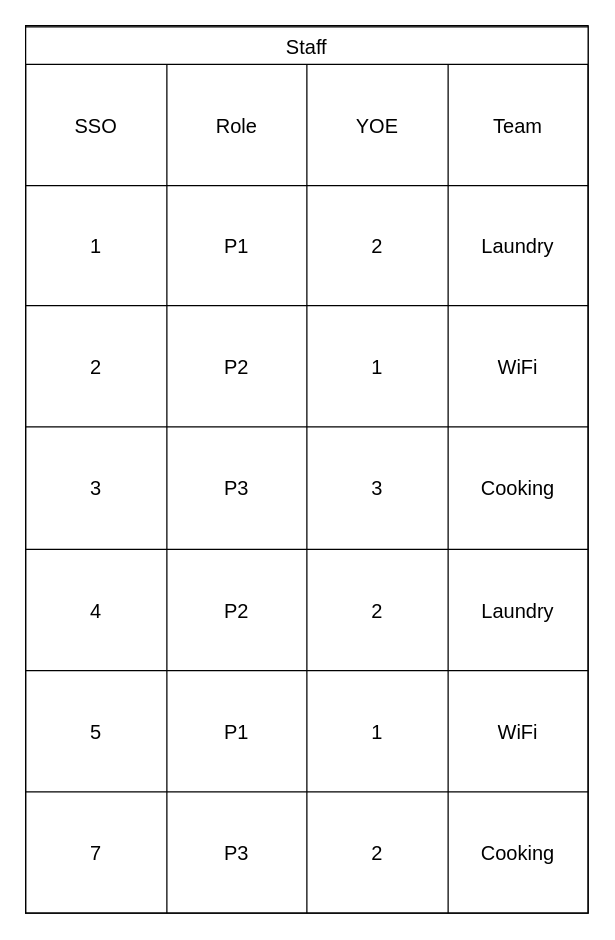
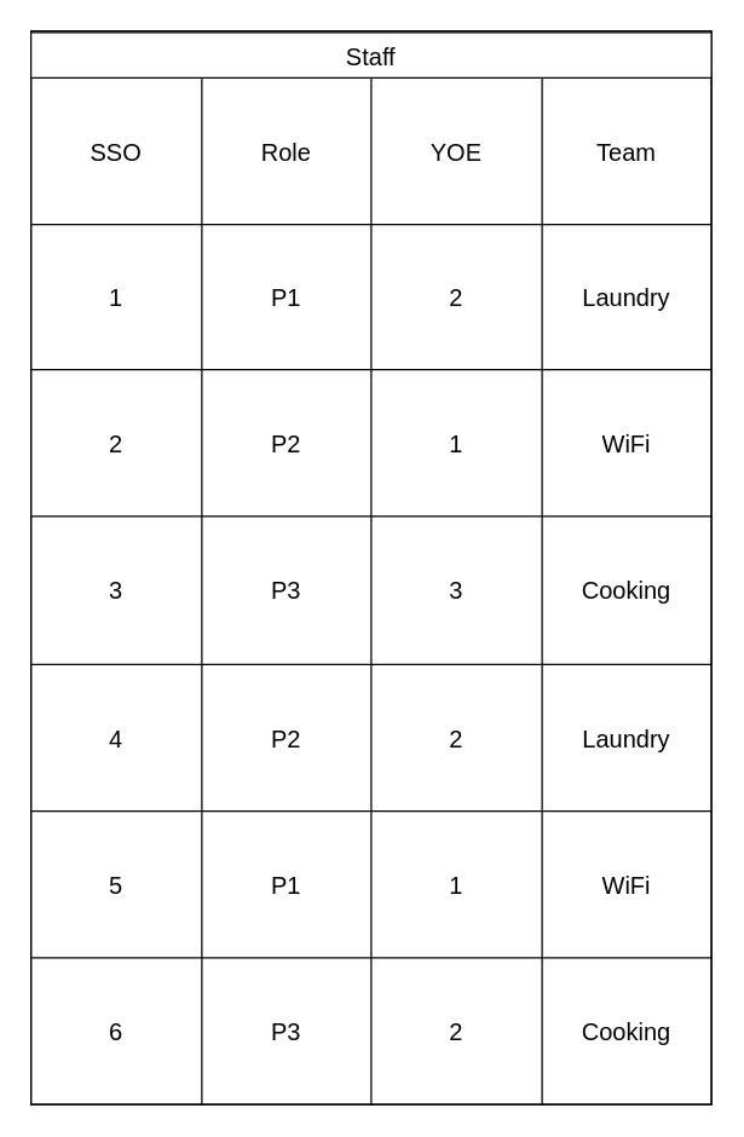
  <mxCell id="0" />
  <mxCell id="1" parent="0" />
  <mxCell id="2" value="" style="group" vertex="1" connectable="0" parent="1"><mxGeometry x="20" y="20" width="450" height="710" as="geometry" /></mxCell>
  <mxCell id="3" value="" style="rounded=0;whiteSpace=wrap;html=1;" vertex="1" parent="2"><mxGeometry width="450" height="710" as="geometry" /></mxCell>
  <mxCell id="4" value="Staff" style="shape=table;startSize=30;container=1;collapsible=0;childLayout=tableLayout;strokeColor=default;fontSize=16;" vertex="1" parent="2"><mxGeometry y="1" width="450" height="709" as="geometry" /></mxCell>
  <mxCell id="5" value="" style="shape=tableRow;horizontal=0;startSize=0;swimlaneHead=0;swimlaneBody=0;strokeColor=inherit;top=0;left=0;bottom=0;right=0;collapsible=0;dropTarget=0;fillColor=none;points=[[0,0.5],[1,0.5]];portConstraint=eastwest;fontSize=16;" vertex="1" parent="4"><mxGeometry y="30" width="450" height="97" as="geometry" /></mxCell>
  <mxCell id="6" value="SSO" style="shape=partialRectangle;html=1;whiteSpace=wrap;connectable=0;strokeColor=inherit;overflow=hidden;fillColor=none;top=0;left=0;bottom=0;right=0;pointerEvents=1;fontSize=16;" vertex="1" parent="5"><mxGeometry width="113" height="97" as="geometry"><mxRectangle width="113" height="97" as="alternateBounds" /></mxGeometry></mxCell>
  <mxCell id="7" value="Role" style="shape=partialRectangle;html=1;whiteSpace=wrap;connectable=0;strokeColor=inherit;overflow=hidden;fillColor=none;top=0;left=0;bottom=0;right=0;pointerEvents=1;fontSize=16;" vertex="1" parent="5"><mxGeometry x="113" width="112" height="97" as="geometry"><mxRectangle width="112" height="97" as="alternateBounds" /></mxGeometry></mxCell>
  <mxCell id="8" value="YOE" style="shape=partialRectangle;html=1;whiteSpace=wrap;connectable=0;strokeColor=inherit;overflow=hidden;fillColor=none;top=0;left=0;bottom=0;right=0;pointerEvents=1;fontSize=16;" vertex="1" parent="5"><mxGeometry x="225" width="113" height="97" as="geometry"><mxRectangle width="113" height="97" as="alternateBounds" /></mxGeometry></mxCell>
  <mxCell id="9" value="Team" style="shape=partialRectangle;html=1;whiteSpace=wrap;connectable=0;strokeColor=inherit;overflow=hidden;fillColor=none;top=0;left=0;bottom=0;right=0;pointerEvents=1;fontSize=16;" vertex="1" parent="5"><mxGeometry x="338" width="112" height="97" as="geometry"><mxRectangle width="112" height="97" as="alternateBounds" /></mxGeometry></mxCell>
  <mxCell id="10" value="" style="shape=tableRow;horizontal=0;startSize=0;swimlaneHead=0;swimlaneBody=0;strokeColor=inherit;top=0;left=0;bottom=0;right=0;collapsible=0;dropTarget=0;fillColor=none;points=[[0,0.5],[1,0.5]];portConstraint=eastwest;fontSize=16;" vertex="1" parent="4"><mxGeometry y="127" width="450" height="96" as="geometry" /></mxCell>
  <mxCell id="11" value="1" style="shape=partialRectangle;html=1;whiteSpace=wrap;connectable=0;strokeColor=inherit;overflow=hidden;fillColor=none;top=0;left=0;bottom=0;right=0;pointerEvents=1;fontSize=16;" vertex="1" parent="10"><mxGeometry width="113" height="96" as="geometry"><mxRectangle width="113" height="96" as="alternateBounds" /></mxGeometry></mxCell>
  <mxCell id="12" value="P1" style="shape=partialRectangle;html=1;whiteSpace=wrap;connectable=0;strokeColor=inherit;overflow=hidden;fillColor=none;top=0;left=0;bottom=0;right=0;pointerEvents=1;fontSize=16;" vertex="1" parent="10"><mxGeometry x="113" width="112" height="96" as="geometry"><mxRectangle width="112" height="96" as="alternateBounds" /></mxGeometry></mxCell>
  <mxCell id="13" value="2" style="shape=partialRectangle;html=1;whiteSpace=wrap;connectable=0;strokeColor=inherit;overflow=hidden;fillColor=none;top=0;left=0;bottom=0;right=0;pointerEvents=1;fontSize=16;" vertex="1" parent="10"><mxGeometry x="225" width="113" height="96" as="geometry"><mxRectangle width="113" height="96" as="alternateBounds" /></mxGeometry></mxCell>
  <mxCell id="14" value="Laundry" style="shape=partialRectangle;html=1;whiteSpace=wrap;connectable=0;strokeColor=inherit;overflow=hidden;fillColor=none;top=0;left=0;bottom=0;right=0;pointerEvents=1;fontSize=16;" vertex="1" parent="10"><mxGeometry x="338" width="112" height="96" as="geometry"><mxRectangle width="112" height="96" as="alternateBounds" /></mxGeometry></mxCell>
  <mxCell id="15" value="" style="shape=tableRow;horizontal=0;startSize=0;swimlaneHead=0;swimlaneBody=0;strokeColor=inherit;top=0;left=0;bottom=0;right=0;collapsible=0;dropTarget=0;fillColor=none;points=[[0,0.5],[1,0.5]];portConstraint=eastwest;fontSize=16;" vertex="1" parent="4"><mxGeometry y="223" width="450" height="97" as="geometry" /></mxCell>
  <mxCell id="16" value="2" style="shape=partialRectangle;html=1;whiteSpace=wrap;connectable=0;strokeColor=inherit;overflow=hidden;fillColor=none;top=0;left=0;bottom=0;right=0;pointerEvents=1;fontSize=16;" vertex="1" parent="15"><mxGeometry width="113" height="97" as="geometry"><mxRectangle width="113" height="97" as="alternateBounds" /></mxGeometry></mxCell>
  <mxCell id="17" value="P2" style="shape=partialRectangle;html=1;whiteSpace=wrap;connectable=0;strokeColor=inherit;overflow=hidden;fillColor=none;top=0;left=0;bottom=0;right=0;pointerEvents=1;fontSize=16;" vertex="1" parent="15"><mxGeometry x="113" width="112" height="97" as="geometry"><mxRectangle width="112" height="97" as="alternateBounds" /></mxGeometry></mxCell>
  <mxCell id="18" value="1" style="shape=partialRectangle;html=1;whiteSpace=wrap;connectable=0;strokeColor=inherit;overflow=hidden;fillColor=none;top=0;left=0;bottom=0;right=0;pointerEvents=1;fontSize=16;" vertex="1" parent="15"><mxGeometry x="225" width="113" height="97" as="geometry"><mxRectangle width="113" height="97" as="alternateBounds" /></mxGeometry></mxCell>
  <mxCell id="19" value="WiFi" style="shape=partialRectangle;html=1;whiteSpace=wrap;connectable=0;strokeColor=inherit;overflow=hidden;fillColor=none;top=0;left=0;bottom=0;right=0;pointerEvents=1;fontSize=16;" vertex="1" parent="15"><mxGeometry x="338" width="112" height="97" as="geometry"><mxRectangle width="112" height="97" as="alternateBounds" /></mxGeometry></mxCell>
  <mxCell id="20" style="shape=tableRow;horizontal=0;startSize=0;swimlaneHead=0;swimlaneBody=0;strokeColor=inherit;top=0;left=0;bottom=0;right=0;collapsible=0;dropTarget=0;fillColor=none;points=[[0,0.5],[1,0.5]];portConstraint=eastwest;fontSize=16;" vertex="1" parent="4"><mxGeometry y="320" width="450" height="98" as="geometry" /></mxCell>
  <mxCell id="21" value="3" style="shape=partialRectangle;html=1;whiteSpace=wrap;connectable=0;strokeColor=inherit;overflow=hidden;fillColor=none;top=0;left=0;bottom=0;right=0;pointerEvents=1;fontSize=16;" vertex="1" parent="20"><mxGeometry width="113" height="98" as="geometry"><mxRectangle width="113" height="98" as="alternateBounds" /></mxGeometry></mxCell>
  <mxCell id="22" value="P3" style="shape=partialRectangle;html=1;whiteSpace=wrap;connectable=0;strokeColor=inherit;overflow=hidden;fillColor=none;top=0;left=0;bottom=0;right=0;pointerEvents=1;fontSize=16;" vertex="1" parent="20"><mxGeometry x="113" width="112" height="98" as="geometry"><mxRectangle width="112" height="98" as="alternateBounds" /></mxGeometry></mxCell>
  <mxCell id="23" value="3" style="shape=partialRectangle;html=1;whiteSpace=wrap;connectable=0;strokeColor=inherit;overflow=hidden;fillColor=none;top=0;left=0;bottom=0;right=0;pointerEvents=1;fontSize=16;" vertex="1" parent="20"><mxGeometry x="225" width="113" height="98" as="geometry"><mxRectangle width="113" height="98" as="alternateBounds" /></mxGeometry></mxCell>
  <mxCell id="24" value="Cooking" style="shape=partialRectangle;html=1;whiteSpace=wrap;connectable=0;strokeColor=inherit;overflow=hidden;fillColor=none;top=0;left=0;bottom=0;right=0;pointerEvents=1;fontSize=16;" vertex="1" parent="20"><mxGeometry x="338" width="112" height="98" as="geometry"><mxRectangle width="112" height="98" as="alternateBounds" /></mxGeometry></mxCell>
  <mxCell id="25" style="shape=tableRow;horizontal=0;startSize=0;swimlaneHead=0;swimlaneBody=0;strokeColor=inherit;top=0;left=0;bottom=0;right=0;collapsible=0;dropTarget=0;fillColor=none;points=[[0,0.5],[1,0.5]];portConstraint=eastwest;fontSize=16;" vertex="1" parent="4"><mxGeometry y="418" width="450" height="97" as="geometry" /></mxCell>
  <mxCell id="26" value="4" style="shape=partialRectangle;html=1;whiteSpace=wrap;connectable=0;strokeColor=inherit;overflow=hidden;fillColor=none;top=0;left=0;bottom=0;right=0;pointerEvents=1;fontSize=16;" vertex="1" parent="25"><mxGeometry width="113" height="97" as="geometry"><mxRectangle width="113" height="97" as="alternateBounds" /></mxGeometry></mxCell>
  <mxCell id="27" value="P2" style="shape=partialRectangle;html=1;whiteSpace=wrap;connectable=0;strokeColor=inherit;overflow=hidden;fillColor=none;top=0;left=0;bottom=0;right=0;pointerEvents=1;fontSize=16;" vertex="1" parent="25"><mxGeometry x="113" width="112" height="97" as="geometry"><mxRectangle width="112" height="97" as="alternateBounds" /></mxGeometry></mxCell>
  <mxCell id="28" value="2" style="shape=partialRectangle;html=1;whiteSpace=wrap;connectable=0;strokeColor=inherit;overflow=hidden;fillColor=none;top=0;left=0;bottom=0;right=0;pointerEvents=1;fontSize=16;" vertex="1" parent="25"><mxGeometry x="225" width="113" height="97" as="geometry"><mxRectangle width="113" height="97" as="alternateBounds" /></mxGeometry></mxCell>
  <mxCell id="29" value="Laundry" style="shape=partialRectangle;html=1;whiteSpace=wrap;connectable=0;strokeColor=inherit;overflow=hidden;fillColor=none;top=0;left=0;bottom=0;right=0;pointerEvents=1;fontSize=16;" vertex="1" parent="25"><mxGeometry x="338" width="112" height="97" as="geometry"><mxRectangle width="112" height="97" as="alternateBounds" /></mxGeometry></mxCell>
  <mxCell id="30" style="shape=tableRow;horizontal=0;startSize=0;swimlaneHead=0;swimlaneBody=0;strokeColor=inherit;top=0;left=0;bottom=0;right=0;collapsible=0;dropTarget=0;fillColor=none;points=[[0,0.5],[1,0.5]];portConstraint=eastwest;fontSize=16;" vertex="1" parent="4"><mxGeometry y="515" width="450" height="97" as="geometry" /></mxCell>
  <mxCell id="31" value="5" style="shape=partialRectangle;html=1;whiteSpace=wrap;connectable=0;strokeColor=inherit;overflow=hidden;fillColor=none;top=0;left=0;bottom=0;right=0;pointerEvents=1;fontSize=16;" vertex="1" parent="30"><mxGeometry width="113" height="97" as="geometry"><mxRectangle width="113" height="97" as="alternateBounds" /></mxGeometry></mxCell>
  <mxCell id="32" value="P1" style="shape=partialRectangle;html=1;whiteSpace=wrap;connectable=0;strokeColor=inherit;overflow=hidden;fillColor=none;top=0;left=0;bottom=0;right=0;pointerEvents=1;fontSize=16;" vertex="1" parent="30"><mxGeometry x="113" width="112" height="97" as="geometry"><mxRectangle width="112" height="97" as="alternateBounds" /></mxGeometry></mxCell>
  <mxCell id="33" value="1" style="shape=partialRectangle;html=1;whiteSpace=wrap;connectable=0;strokeColor=inherit;overflow=hidden;fillColor=none;top=0;left=0;bottom=0;right=0;pointerEvents=1;fontSize=16;" vertex="1" parent="30"><mxGeometry x="225" width="113" height="97" as="geometry"><mxRectangle width="113" height="97" as="alternateBounds" /></mxGeometry></mxCell>
  <mxCell id="34" value="WiFi" style="shape=partialRectangle;html=1;whiteSpace=wrap;connectable=0;strokeColor=inherit;overflow=hidden;fillColor=none;top=0;left=0;bottom=0;right=0;pointerEvents=1;fontSize=16;" vertex="1" parent="30"><mxGeometry x="338" width="112" height="97" as="geometry"><mxRectangle width="112" height="97" as="alternateBounds" /></mxGeometry></mxCell>
  <mxCell id="35" style="shape=tableRow;horizontal=0;startSize=0;swimlaneHead=0;swimlaneBody=0;strokeColor=inherit;top=0;left=0;bottom=0;right=0;collapsible=0;dropTarget=0;fillColor=none;points=[[0,0.5],[1,0.5]];portConstraint=eastwest;fontSize=16;" vertex="1" parent="4"><mxGeometry y="612" width="450" height="97" as="geometry" /></mxCell>
- <mxCell id="36" value="7" style="shape=partialRectangle;html=1;whiteSpace=wrap;connectable=0;strokeColor=inherit;overflow=hidden;fillColor=none;top=0;left=0;bottom=0;right=0;pointerEvents=1;fontSize=16;" vertex="1" parent="35"><mxGeometry width="113" height="97" as="geometry"><mxRectangle width="113" height="97" as="alternateBounds" /></mxGeometry></mxCell>
+ <mxCell id="36" value="6" style="shape=partialRectangle;html=1;whiteSpace=wrap;connectable=0;strokeColor=inherit;overflow=hidden;fillColor=none;top=0;left=0;bottom=0;right=0;pointerEvents=1;fontSize=16;" vertex="1" parent="35"><mxGeometry width="113" height="97" as="geometry"><mxRectangle width="113" height="97" as="alternateBounds" /></mxGeometry></mxCell>
  <mxCell id="37" value="P3" style="shape=partialRectangle;html=1;whiteSpace=wrap;connectable=0;strokeColor=inherit;overflow=hidden;fillColor=none;top=0;left=0;bottom=0;right=0;pointerEvents=1;fontSize=16;" vertex="1" parent="35"><mxGeometry x="113" width="112" height="97" as="geometry"><mxRectangle width="112" height="97" as="alternateBounds" /></mxGeometry></mxCell>
  <mxCell id="38" value="2" style="shape=partialRectangle;html=1;whiteSpace=wrap;connectable=0;strokeColor=inherit;overflow=hidden;fillColor=none;top=0;left=0;bottom=0;right=0;pointerEvents=1;fontSize=16;" vertex="1" parent="35"><mxGeometry x="225" width="113" height="97" as="geometry"><mxRectangle width="113" height="97" as="alternateBounds" /></mxGeometry></mxCell>
  <mxCell id="39" value="Cooking" style="shape=partialRectangle;html=1;whiteSpace=wrap;connectable=0;strokeColor=inherit;overflow=hidden;fillColor=none;top=0;left=0;bottom=0;right=0;pointerEvents=1;fontSize=16;" vertex="1" parent="35"><mxGeometry x="338" width="112" height="97" as="geometry"><mxRectangle width="112" height="97" as="alternateBounds" /></mxGeometry></mxCell>
